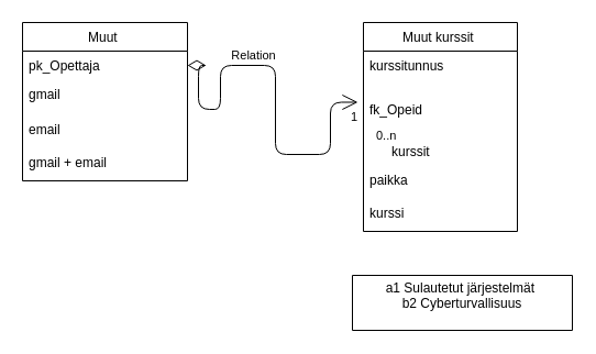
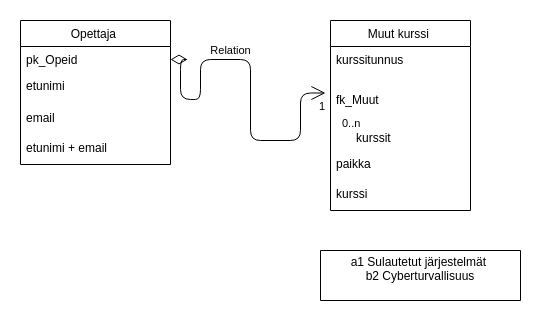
  <mxCell id="0" />
  <mxCell id="1" parent="0" />
- <mxCell id="2" value="Muut kurssit " style="swimlane;fontStyle=0;childLayout=stackLayout;horizontal=1;startSize=26;fillColor=none;horizontalStack=0;resizeParent=1;resizeParentMax=0;resizeLast=0;collapsible=1;marginBottom=0;" vertex="1" parent="1"><mxGeometry x="330" y="20" width="140" height="190" as="geometry" /></mxCell>
+ <mxCell id="2" value="Muut kurssi " style="swimlane;fontStyle=0;childLayout=stackLayout;horizontal=1;startSize=26;fillColor=none;horizontalStack=0;resizeParent=1;resizeParentMax=0;resizeLast=0;collapsible=1;marginBottom=0;" vertex="1" parent="1"><mxGeometry x="330" y="20" width="140" height="190" as="geometry" /></mxCell>
  <mxCell id="3" value="kurssitunnus" style="text;strokeColor=none;fillColor=none;align=left;verticalAlign=top;spacingLeft=4;spacingRight=4;overflow=hidden;rotatable=0;points=[[0,0.5],[1,0.5]];portConstraint=eastwest;" vertex="1" parent="2"><mxGeometry y="26" width="140" height="40" as="geometry" /></mxCell>
- <mxCell id="4" value="fk_Opeid" style="text;strokeColor=none;fillColor=none;align=left;verticalAlign=top;spacingLeft=4;spacingRight=4;overflow=hidden;rotatable=0;points=[[0,0.5],[1,0.5]];portConstraint=eastwest;" vertex="1" parent="2"><mxGeometry y="66" width="140" height="38" as="geometry" /></mxCell>
+ <mxCell id="4" value="fk_Muut" style="text;strokeColor=none;fillColor=none;align=left;verticalAlign=top;spacingLeft=4;spacingRight=4;overflow=hidden;rotatable=0;points=[[0,0.5],[1,0.5]];portConstraint=eastwest;" vertex="1" parent="2"><mxGeometry y="66" width="140" height="38" as="geometry" /></mxCell>
  <mxCell id="5" value="      kurssit" style="text;strokeColor=none;fillColor=none;align=left;verticalAlign=top;spacingLeft=4;spacingRight=4;overflow=hidden;rotatable=0;points=[[0,0.5],[1,0.5]];portConstraint=eastwest;" vertex="1" parent="2"><mxGeometry y="104" width="140" height="26" as="geometry" /></mxCell>
  <mxCell id="6" value="paikka" style="text;strokeColor=none;fillColor=none;align=left;verticalAlign=top;spacingLeft=4;spacingRight=4;overflow=hidden;rotatable=0;points=[[0,0.5],[1,0.5]];portConstraint=eastwest;" vertex="1" parent="2"><mxGeometry y="130" width="140" height="30" as="geometry" /></mxCell>
  <mxCell id="7" value="kurssi" style="text;strokeColor=none;fillColor=none;align=left;verticalAlign=top;spacingLeft=4;spacingRight=4;overflow=hidden;rotatable=0;points=[[0,0.5],[1,0.5]];portConstraint=eastwest;" vertex="1" parent="2"><mxGeometry y="160" width="140" height="30" as="geometry" /></mxCell>
  <mxCell id="8" value="a1 Sulautetut järjestelmät &#10; b2 Cyberturvallisuus &#10;" style="swimlane;fontStyle=0;childLayout=stackLayout;horizontal=1;startSize=60;fillColor=none;horizontalStack=0;resizeParent=1;resizeParentMax=0;resizeLast=0;collapsible=1;marginBottom=0;" vertex="1" parent="1"><mxGeometry x="320" y="250" width="200" height="50" as="geometry" /></mxCell>
  <mxCell id="9" value="Relation" style="endArrow=open;html=1;endSize=12;startArrow=diamondThin;startSize=14;startFill=0;edgeStyle=orthogonalEdgeStyle;exitX=1;exitY=0.5;exitDx=0;exitDy=0;entryX=-0.036;entryY=0.25;entryDx=0;entryDy=0;entryPerimeter=0;" edge="1" parent="1" source="13"><mxGeometry x="-0.23" y="9" relative="1" as="geometry"><mxPoint x="190" y="99" as="sourcePoint" /><mxPoint x="324.96" y="92.5" as="targetPoint" /><Array as="points"><mxPoint x="180" y="59" /><mxPoint x="180" y="99" /><mxPoint x="200" y="99" /><mxPoint x="200" y="59" /><mxPoint x="250" y="59" /><mxPoint x="250" y="140" /><mxPoint x="300" y="140" /><mxPoint x="300" y="93" /></Array><mxPoint as="offset" /></mxGeometry></mxCell>
  <mxCell id="10" value="0..n" style="edgeLabel;resizable=0;html=1;align=left;verticalAlign=top;" connectable="0" vertex="1" parent="9"><mxGeometry x="-1" relative="1" as="geometry"><mxPoint x="170" y="51" as="offset" /></mxGeometry></mxCell>
  <mxCell id="11" value="1" style="edgeLabel;resizable=0;html=1;align=right;verticalAlign=top;" connectable="0" vertex="1" parent="9"><mxGeometry x="1" relative="1" as="geometry" /></mxCell>
- <mxCell id="12" value="Muut " style="swimlane;fontStyle=0;childLayout=stackLayout;horizontal=1;startSize=26;fillColor=none;horizontalStack=0;resizeParent=1;resizeParentMax=0;resizeLast=0;collapsible=1;marginBottom=0;" vertex="1" parent="1"><mxGeometry x="20" y="20" width="150" height="144" as="geometry" /></mxCell>
- <mxCell id="13" value="pk_Opettaja" style="text;strokeColor=none;fillColor=none;align=left;verticalAlign=top;spacingLeft=4;spacingRight=4;overflow=hidden;rotatable=0;points=[[0,0.5],[1,0.5]];portConstraint=eastwest;" vertex="1" parent="12"><mxGeometry y="26" width="150" height="26" as="geometry" /></mxCell>
- <mxCell id="14" value="gmail" style="text;strokeColor=none;fillColor=none;align=left;verticalAlign=top;spacingLeft=4;spacingRight=4;overflow=hidden;rotatable=0;points=[[0,0.5],[1,0.5]];portConstraint=eastwest;" vertex="1" parent="12"><mxGeometry y="52" width="150" height="32" as="geometry" /></mxCell>
+ <mxCell id="12" value="Opettaja " style="swimlane;fontStyle=0;childLayout=stackLayout;horizontal=1;startSize=26;fillColor=none;horizontalStack=0;resizeParent=1;resizeParentMax=0;resizeLast=0;collapsible=1;marginBottom=0;" vertex="1" parent="1"><mxGeometry x="20" y="20" width="150" height="144" as="geometry" /></mxCell>
+ <mxCell id="13" value="pk_Opeid" style="text;strokeColor=none;fillColor=none;align=left;verticalAlign=top;spacingLeft=4;spacingRight=4;overflow=hidden;rotatable=0;points=[[0,0.5],[1,0.5]];portConstraint=eastwest;" vertex="1" parent="12"><mxGeometry y="26" width="150" height="26" as="geometry" /></mxCell>
+ <mxCell id="14" value="etunimi" style="text;strokeColor=none;fillColor=none;align=left;verticalAlign=top;spacingLeft=4;spacingRight=4;overflow=hidden;rotatable=0;points=[[0,0.5],[1,0.5]];portConstraint=eastwest;" vertex="1" parent="12"><mxGeometry y="52" width="150" height="32" as="geometry" /></mxCell>
  <mxCell id="15" value="email" style="text;strokeColor=none;fillColor=none;align=left;verticalAlign=top;spacingLeft=4;spacingRight=4;overflow=hidden;rotatable=0;points=[[0,0.5],[1,0.5]];portConstraint=eastwest;" vertex="1" parent="12"><mxGeometry y="84" width="150" height="30" as="geometry" /></mxCell>
- <mxCell id="16" value="gmail + email  " style="text;strokeColor=none;fillColor=none;align=left;verticalAlign=top;spacingLeft=4;spacingRight=4;overflow=hidden;rotatable=0;points=[[0,0.5],[1,0.5]];portConstraint=eastwest;" vertex="1" parent="12"><mxGeometry y="114" width="150" height="30" as="geometry" /></mxCell>
+ <mxCell id="16" value="etunimi + email  " style="text;strokeColor=none;fillColor=none;align=left;verticalAlign=top;spacingLeft=4;spacingRight=4;overflow=hidden;rotatable=0;points=[[0,0.5],[1,0.5]];portConstraint=eastwest;" vertex="1" parent="12"><mxGeometry y="114" width="150" height="30" as="geometry" /></mxCell>
